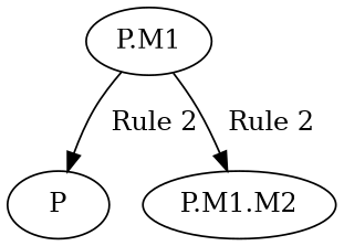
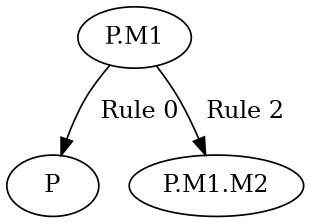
  digraph {
    "P.M1"
    P
    "P.M1.M2"
-   "P.M1" -> P [label="  Rule 2"]
+   "P.M1" -> P [label="  Rule 0"]
    "P.M1" -> "P.M1.M2" [label="  Rule 2"]
  }
